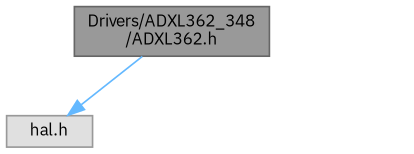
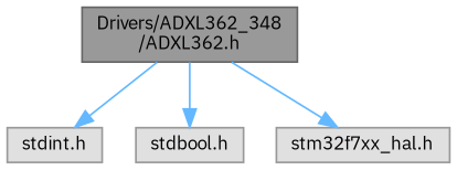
  digraph {
    fontname="IBM Plex Sans"
    node [color=grey60 fillcolor="#E0E0E0" fontname="IBM Plex Sans" fontsize=10 shape=box style=filled]
    edge [color=steelblue1 fontname="IBM Plex Sans" fontsize=10 labelfontname=Helvetica labelfontsize=10 style=solid]
    n1 [color=gray40 fillcolor=grey60 fontcolor=black height=0.2 label="Drivers/ADXL362_348\l/ADXL362.h" width=0.4]
-   n2 [height=0.2 label="hal.h" width=0.4]
+   n2 [height=0.2 label="stdint.h" width=0.4]
+   n3 [height=0.2 label="stdbool.h" width=0.4]
+   n4 [height=0.2 label="stm32f7xx_hal.h" width=0.4]
    n1 -> n2
+   n1 -> n3
+   n1 -> n4
  }
